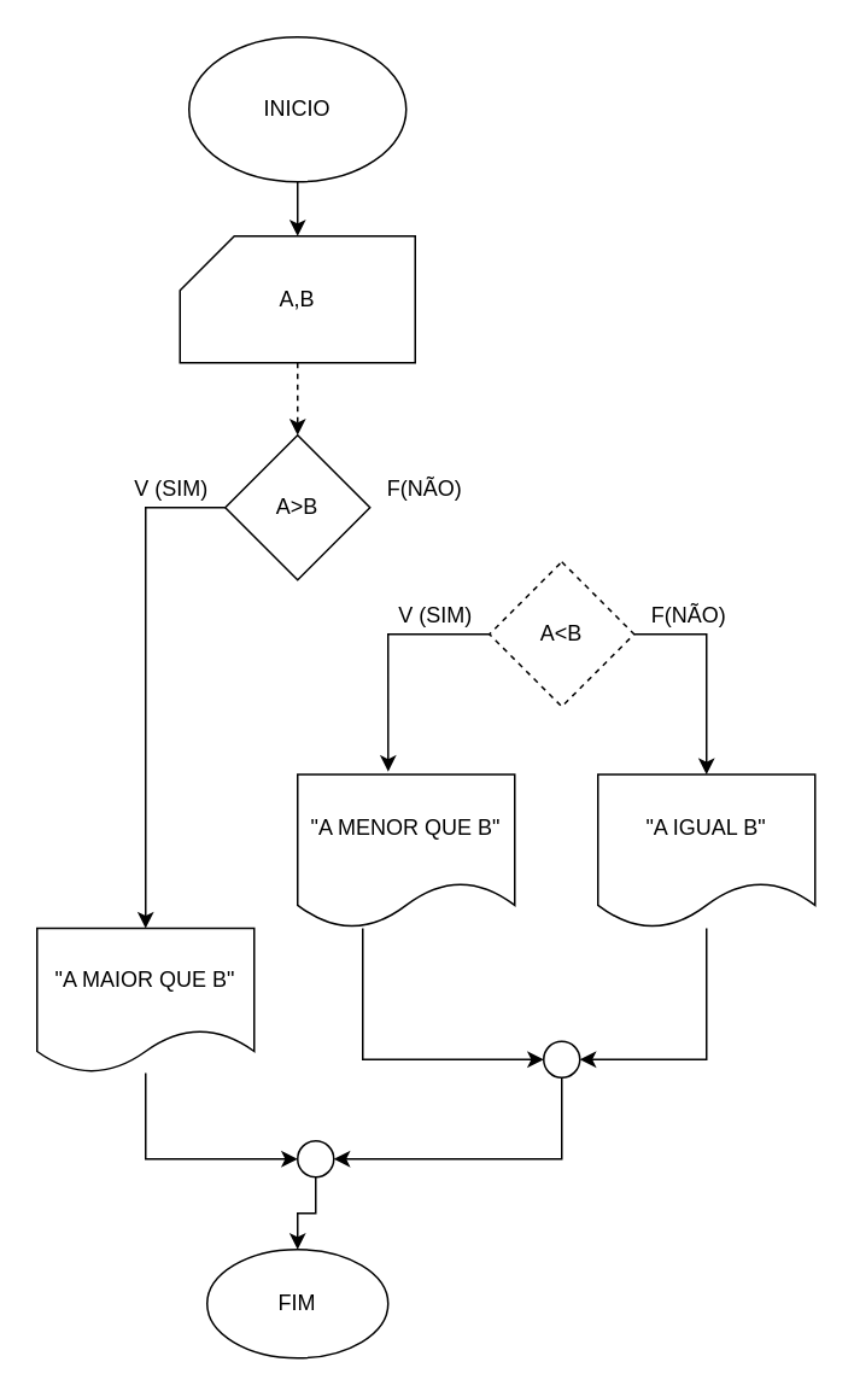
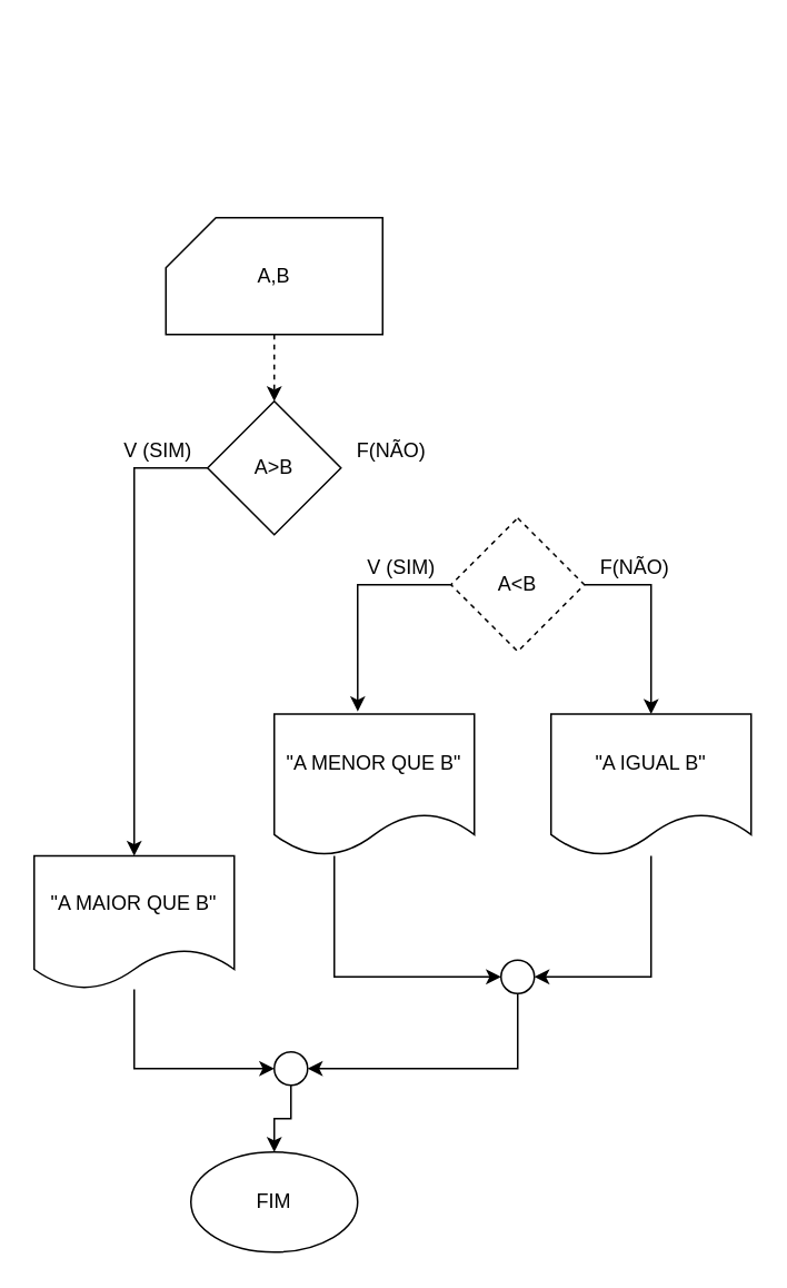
  <mxCell id="0" />
  <mxCell id="1" parent="0" />
- <mxCell id="2" style="edgeStyle=orthogonalEdgeStyle;rounded=0;orthogonalLoop=1;jettySize=auto;html=1;entryX=0.5;entryY=0;entryDx=0;entryDy=0;entryPerimeter=0;" parent="1" source="3" target="6" edge="1"><mxGeometry relative="1" as="geometry" /></mxCell>
- <mxCell id="3" value="INICIO" style="ellipse;whiteSpace=wrap;html=1;" parent="1" vertex="1"><mxGeometry x="104" y="20" width="120" height="80" as="geometry" /></mxCell>
  <mxCell id="4" value="FIM" style="ellipse;whiteSpace=wrap;html=1;" parent="1" vertex="1"><mxGeometry x="114" y="690" width="100" height="60" as="geometry" /></mxCell>
  <mxCell id="5" style="edgeStyle=orthogonalEdgeStyle;rounded=0;orthogonalLoop=1;jettySize=auto;html=1;entryX=0.5;entryY=0;entryDx=0;entryDy=0;dashed=1;" parent="1" source="6" target="8" edge="1"><mxGeometry relative="1" as="geometry" /></mxCell>
  <mxCell id="6" value="&lt;div&gt;A,B&lt;/div&gt;" style="shape=card;whiteSpace=wrap;html=1;" parent="1" vertex="1"><mxGeometry x="99" y="130" width="130" height="70" as="geometry" /></mxCell>
  <mxCell id="7" style="edgeStyle=orthogonalEdgeStyle;rounded=0;orthogonalLoop=1;jettySize=auto;html=1;entryX=0.5;entryY=0;entryDx=0;entryDy=0;" parent="1" source="8" target="13" edge="1"><mxGeometry relative="1" as="geometry"><Array as="points"><mxPoint x="80" y="280" /></Array></mxGeometry></mxCell>
  <mxCell id="8" value="A&amp;gt;B" style="rhombus;whiteSpace=wrap;html=1;" parent="1" vertex="1"><mxGeometry x="124" y="240" width="80" height="80" as="geometry" /></mxCell>
  <mxCell id="9" style="edgeStyle=orthogonalEdgeStyle;rounded=0;orthogonalLoop=1;jettySize=auto;html=1;exitX=0;exitY=0.5;exitDx=0;exitDy=0;entryX=0.417;entryY=-0.018;entryDx=0;entryDy=0;entryPerimeter=0;" parent="1" source="11" target="15" edge="1"><mxGeometry relative="1" as="geometry" /></mxCell>
  <mxCell id="10" style="edgeStyle=orthogonalEdgeStyle;rounded=0;orthogonalLoop=1;jettySize=auto;html=1;entryX=0.5;entryY=0;entryDx=0;entryDy=0;" parent="1" source="11" target="17" edge="1"><mxGeometry relative="1" as="geometry"><Array as="points"><mxPoint x="390" y="350" /></Array></mxGeometry></mxCell>
  <mxCell id="11" value="A&amp;lt;B" style="rhombus;whiteSpace=wrap;html=1;dashed=1;" parent="1" vertex="1"><mxGeometry x="270" y="310" width="80" height="80" as="geometry" /></mxCell>
  <mxCell id="12" style="edgeStyle=orthogonalEdgeStyle;rounded=0;orthogonalLoop=1;jettySize=auto;html=1;entryX=0;entryY=0.5;entryDx=0;entryDy=0;" parent="1" source="13" target="25" edge="1"><mxGeometry relative="1" as="geometry"><Array as="points"><mxPoint x="80" y="640" /></Array></mxGeometry></mxCell>
  <mxCell id="13" value="&quot;A MAIOR QUE B&quot;" style="shape=document;whiteSpace=wrap;html=1;boundedLbl=1;" parent="1" vertex="1"><mxGeometry x="20" y="512.5" width="120" height="80" as="geometry" /></mxCell>
  <mxCell id="14" style="edgeStyle=orthogonalEdgeStyle;rounded=0;orthogonalLoop=1;jettySize=auto;html=1;entryX=0;entryY=0.5;entryDx=0;entryDy=0;" parent="1" source="15" target="23" edge="1"><mxGeometry relative="1" as="geometry"><Array as="points"><mxPoint x="200" y="585" /></Array></mxGeometry></mxCell>
  <mxCell id="15" value="&quot;A MENOR QUE B&quot;" style="shape=document;whiteSpace=wrap;html=1;boundedLbl=1;" parent="1" vertex="1"><mxGeometry x="164" y="427.5" width="120" height="85" as="geometry" /></mxCell>
  <mxCell id="16" style="edgeStyle=orthogonalEdgeStyle;rounded=0;orthogonalLoop=1;jettySize=auto;html=1;entryX=1;entryY=0.5;entryDx=0;entryDy=0;" parent="1" source="17" target="23" edge="1"><mxGeometry relative="1" as="geometry"><Array as="points"><mxPoint x="390" y="585" /></Array></mxGeometry></mxCell>
  <mxCell id="17" value="&quot;A IGUAL B&quot;" style="shape=document;whiteSpace=wrap;html=1;boundedLbl=1;" parent="1" vertex="1"><mxGeometry x="330" y="427.5" width="120" height="85" as="geometry" /></mxCell>
  <mxCell id="18" value="&lt;div&gt;V (SIM)&lt;/div&gt;" style="text;html=1;align=center;verticalAlign=middle;resizable=0;points=[];autosize=1;strokeColor=none;fillColor=none;" parent="1" vertex="1"><mxGeometry x="64" y="260" width="60" height="20" as="geometry" /></mxCell>
  <mxCell id="19" value="&lt;div&gt;V (SIM)&lt;/div&gt;" style="text;html=1;align=center;verticalAlign=middle;resizable=0;points=[];autosize=1;strokeColor=none;fillColor=none;" parent="1" vertex="1"><mxGeometry x="210" y="330" width="60" height="20" as="geometry" /></mxCell>
  <mxCell id="20" value="&lt;div&gt;F(NÃO)&lt;/div&gt;" style="text;html=1;align=center;verticalAlign=middle;resizable=0;points=[];autosize=1;strokeColor=none;fillColor=none;" parent="1" vertex="1"><mxGeometry x="204" y="260" width="60" height="20" as="geometry" /></mxCell>
  <mxCell id="21" value="&lt;div&gt;F(NÃO)&lt;/div&gt;" style="text;html=1;align=center;verticalAlign=middle;resizable=0;points=[];autosize=1;strokeColor=none;fillColor=none;" parent="1" vertex="1"><mxGeometry x="350" y="330" width="60" height="20" as="geometry" /></mxCell>
  <mxCell id="22" style="edgeStyle=orthogonalEdgeStyle;rounded=0;orthogonalLoop=1;jettySize=auto;html=1;entryX=1;entryY=0.5;entryDx=0;entryDy=0;" parent="1" source="23" target="25" edge="1"><mxGeometry relative="1" as="geometry"><Array as="points"><mxPoint x="310" y="640" /></Array></mxGeometry></mxCell>
  <mxCell id="23" value="" style="ellipse;whiteSpace=wrap;html=1;aspect=fixed;" parent="1" vertex="1"><mxGeometry x="300" y="575" width="20" height="20" as="geometry" /></mxCell>
  <mxCell id="24" style="edgeStyle=orthogonalEdgeStyle;rounded=0;orthogonalLoop=1;jettySize=auto;html=1;entryX=0.5;entryY=0;entryDx=0;entryDy=0;" parent="1" source="25" target="4" edge="1"><mxGeometry relative="1" as="geometry" /></mxCell>
  <mxCell id="25" value="" style="ellipse;whiteSpace=wrap;html=1;aspect=fixed;" parent="1" vertex="1"><mxGeometry x="164" y="630" width="20" height="20" as="geometry" /></mxCell>
